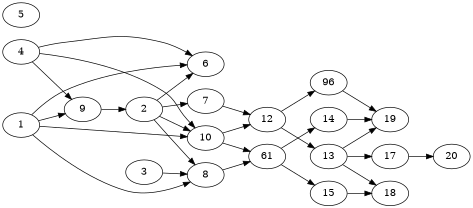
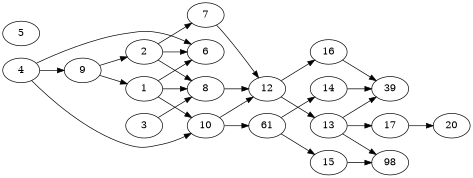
  digraph {
    rankdir=LR
    node [alpha=0.04 result_size=0]
    1 [compute_size=4791838720 ram=21576622 result_size=91136 trans_size=443110]
    6 [alpha=0.18 compute_size=29319984738 ram=21417998 trans_size=592368]
    8 [alpha=0.12 compute_size=8357031752 ram=22664622 result_size=54272 trans_size=909097]
    9 [alpha=0.08 compute_size=38051349226 ram=10864204 trans_size=385529]
    10 [alpha=0.02 compute_size=3716713211 ram=23776442 result_size=74752 trans_size=616930]
    12 [alpha=0.02 compute_size=12844575338 ram=27510094 result_size=9216 trans_size=409467]
    2 [alpha=0.07 compute_size=4427622753 ram=14243978 result_size=74752 trans_size=244192]
    n8 [alpha=0.08 compute_size=461907077246 label=61 ram=33302650 result_size=13312 trans_size=182744]
    13 [alpha=0.10 compute_size=3658831000 ram=34814036 result_size=13312 trans_size=925997]
-   16 [alpha=0.06 compute_size=1334700884 ram=21941774 result_size=29696 trans_size=305816 label=96]
+   16 [alpha=0.06 compute_size=1334700884 ram=21941774 result_size=29696 trans_size=305816]
    14 [alpha=0.13 compute_size=368293445632 ram=4433372 result_size=9216 trans_size=291066]
    15 [alpha=0.12 compute_size=7642624378 ram=16493308 result_size=91136 trans_size=1038744]
    7 [compute_size=19886902907 ram=44829248 result_size=70656 trans_size=521158]
    3 [alpha=0.19 compute_size=782757789696 ram=13340724 result_size=54272 trans_size=871397]
    4 [alpha=0.06 compute_size=35784225012 ram=17629246 result_size=1024 trans_size=43991]
    5 [alpha=0.17 compute_size=231928233984 ram=22762126 trans_size=211403]
-   19 [alpha=0.18 compute_size=134217728000 ram=37790428 trans_size=807649]
-   18 [alpha=0.16 compute_size=99226740756 ram=28766718 trans_size=710173]
+   19 [alpha=0.18 compute_size=134217728000 ram=37790428 trans_size=807649 label=39]
+   18 [alpha=0.16 compute_size=99226740756 ram=28766718 trans_size=710173 label=98]
    17 [alpha=0.03 compute_size=1073741824000 ram=27674824 result_size=1024 trans_size=748200]
    20 [compute_size=853851342448 ram=50915220 trans_size=916238]
    1 -> 6
    1 -> 8
-   1 -> 9
+   9 -> 1
    1 -> 10
-   8 -> n8
+   8 -> 12
    9 -> 2
    10 -> 12
    10 -> n8
    12 -> 13
    12 -> 16
    2 -> 6
    2 -> 8
-   2 -> 10
    2 -> 7
    n8 -> 14
    n8 -> 15
    13 -> 19
    13 -> 18
    13 -> 17
    16 -> 19
    14 -> 19
    15 -> 18
    7 -> 12
    3 -> 8
    4 -> 6
    4 -> 9
    4 -> 10
    17 -> 20
  }
